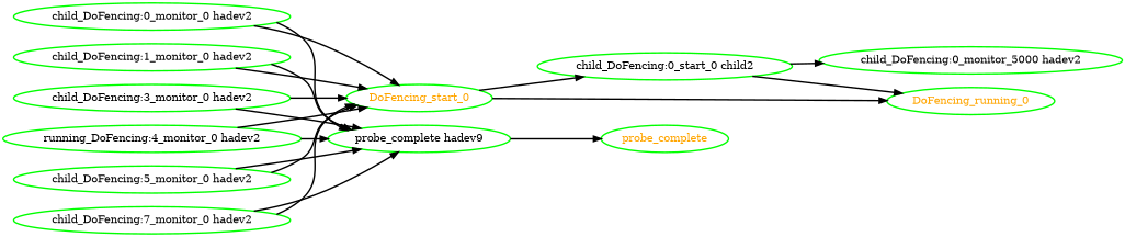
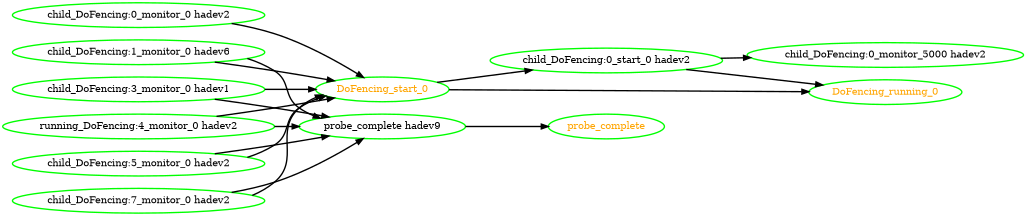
  digraph {
    rankdir=LR
    node [color=green fontcolor=black style=bold]
    edge [style=bold]
    DoFencing_running_0 [fontcolor=orange]
    DoFencing_start_0 [fontcolor=orange]
-   "child_DoFencing:0_start_0 hadev2" [label="child_DoFencing:0_start_0 child2"]
+   "child_DoFencing:0_start_0 hadev2"
    "child_DoFencing:0_monitor_5000 hadev2"
    "child_DoFencing:0_monitor_0 hadev2"
    n6 [label="probe_complete hadev9"]
    probe_complete [fontcolor=orange]
-   "child_DoFencing:1_monitor_0 hadev2"
-   "child_DoFencing:3_monitor_0 hadev2"
+   "child_DoFencing:1_monitor_0 hadev2" [label="child_DoFencing:1_monitor_0 hadev6"]
+   "child_DoFencing:3_monitor_0 hadev2" [label="child_DoFencing:3_monitor_0 hadev1"]
    n10 [label="running_DoFencing:4_monitor_0 hadev2"]
    "child_DoFencing:5_monitor_0 hadev2"
    "child_DoFencing:7_monitor_0 hadev2"
    DoFencing_start_0 -> DoFencing_running_0
    DoFencing_start_0 -> "child_DoFencing:0_start_0 hadev2"
    "child_DoFencing:0_start_0 hadev2" -> DoFencing_running_0
    "child_DoFencing:0_start_0 hadev2" -> "child_DoFencing:0_monitor_5000 hadev2"
    "child_DoFencing:0_monitor_0 hadev2" -> DoFencing_start_0
-   "child_DoFencing:0_monitor_0 hadev2" -> n6
    n6 -> probe_complete
    "child_DoFencing:1_monitor_0 hadev2" -> DoFencing_start_0
    "child_DoFencing:1_monitor_0 hadev2" -> n6
    "child_DoFencing:3_monitor_0 hadev2" -> DoFencing_start_0
    "child_DoFencing:3_monitor_0 hadev2" -> n6
    n10 -> DoFencing_start_0
    n10 -> n6
    "child_DoFencing:5_monitor_0 hadev2" -> DoFencing_start_0
    "child_DoFencing:5_monitor_0 hadev2" -> n6
    "child_DoFencing:7_monitor_0 hadev2" -> DoFencing_start_0
    "child_DoFencing:7_monitor_0 hadev2" -> n6
  }
